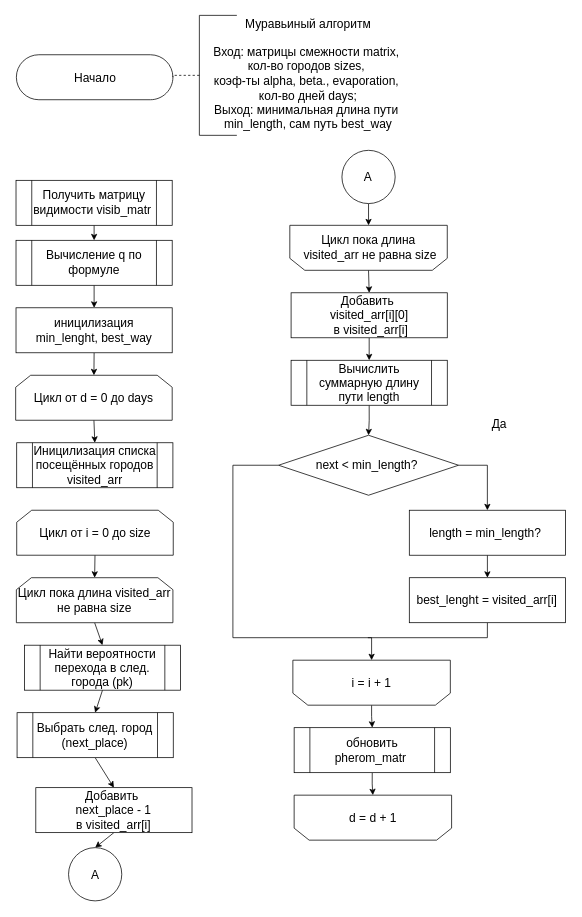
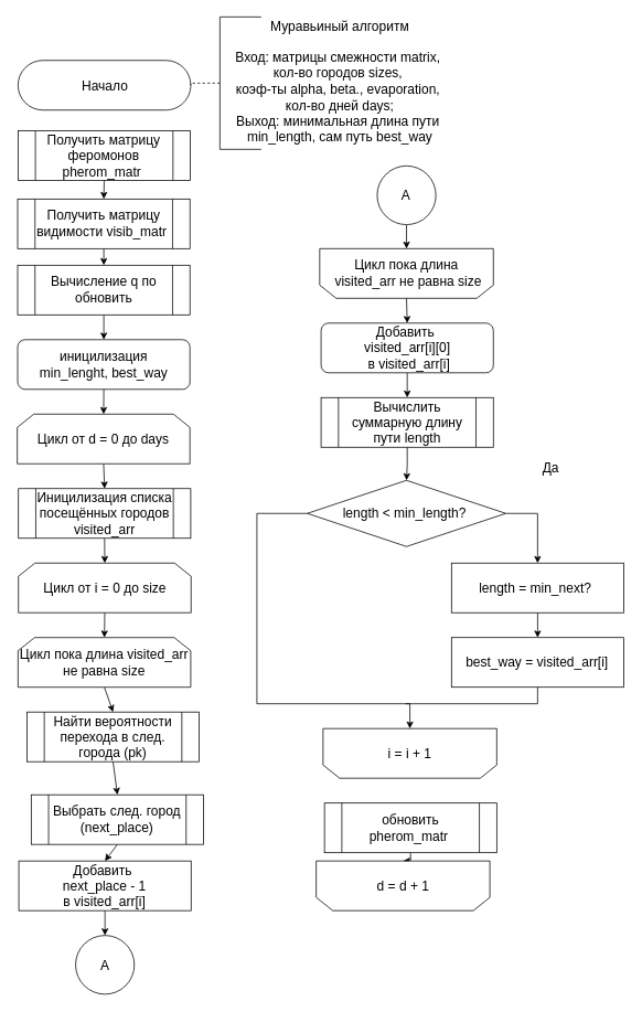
  <mxCell id="0" />
  <mxCell id="1" parent="0" />
  <mxCell id="2" value="&lt;font style=&quot;font-size: 16px&quot;&gt;Начало&lt;/font&gt;" style="html=1;dashed=0;whitespace=wrap;shape=mxgraph.dfd.start" parent="1" vertex="1"><mxGeometry x="21.22" y="72.5" width="208.78" height="60" as="geometry" /></mxCell>
  <mxCell id="3" style="edgeStyle=orthogonalEdgeStyle;rounded=0;orthogonalLoop=1;jettySize=auto;html=1;exitX=0;exitY=0.5;exitDx=0;exitDy=0;exitPerimeter=0;entryX=1;entryY=0.5;entryDx=0;entryDy=0;entryPerimeter=0;dashed=1;endArrow=none;endFill=0;" parent="1" source="4" target="2" edge="1"><mxGeometry relative="1" as="geometry" /></mxCell>
  <mxCell id="4" value="" style="strokeWidth=1;html=1;shape=mxgraph.flowchart.annotation_1;align=left;pointerEvents=1;" parent="1" vertex="1"><mxGeometry x="265.28" width="50" height="160" as="geometry" y="20" /></mxCell>
  <mxCell id="5" value="&lt;div&gt;&lt;span style=&quot;font-size: 16px&quot;&gt;Муравьиный алгоритм&lt;/span&gt;&lt;/div&gt;&lt;div&gt;&lt;span style=&quot;font-size: 16px&quot;&gt;&lt;br&gt;&lt;/span&gt;&lt;/div&gt;&lt;font&gt;&lt;div&gt;&lt;font size=&quot;3&quot;&gt;Вход: матрицы смежности matrix&lt;/font&gt;&lt;span style=&quot;font-size: medium&quot;&gt;,&amp;nbsp;&lt;/span&gt;&lt;br&gt;&lt;/div&gt;&lt;div&gt;&lt;span style=&quot;font-size: medium&quot;&gt;кол-во городов sizes,&amp;nbsp;&lt;/span&gt;&lt;font size=&quot;3&quot;&gt;&lt;br&gt;&lt;/font&gt;&lt;/div&gt;&lt;div&gt;&lt;font size=&quot;3&quot;&gt;коэф-ты alpha, beta&lt;/font&gt;&lt;span style=&quot;font-size: 16px&quot;&gt;., evaporation,&amp;nbsp;&lt;/span&gt;&lt;/div&gt;&lt;div&gt;&lt;span style=&quot;font-size: 16px&quot;&gt;кол-во дней days;&lt;/span&gt;&lt;/div&gt;&lt;div&gt;&lt;span style=&quot;font-size: 16px&quot;&gt;Выход: минимальная длина пути&amp;nbsp;&lt;/span&gt;&lt;/div&gt;&lt;div&gt;&lt;span style=&quot;font-size: 16px&quot;&gt;min_length, сам путь best_way&lt;/span&gt;&lt;/div&gt;&lt;/font&gt;" style="text;html=1;align=center;verticalAlign=middle;resizable=0;points=[];autosize=1;strokeColor=none;fillColor=none;" parent="1" vertex="1"><mxGeometry x="275.28" y="37.5" width="270" height="120" as="geometry" /></mxCell>
  <mxCell id="6" style="edgeStyle=none;html=1;exitX=0.5;exitY=1;exitDx=0;exitDy=0;entryX=0.5;entryY=1;entryDx=0;entryDy=0;" parent="1" source="7" target="31" edge="1"><mxGeometry relative="1" as="geometry" /></mxCell>
  <mxCell id="7" value="A" style="ellipse;whiteSpace=wrap;html=1;aspect=fixed;fontSize=16;" parent="1" vertex="1"><mxGeometry x="455.42" y="200" width="71" height="71" as="geometry" /></mxCell>
+ <mxCell id="8" style="edgeStyle=none;html=1;exitX=0.5;exitY=1;exitDx=0;exitDy=0;entryX=0.5;entryY=0;entryDx=0;entryDy=0;" parent="1" source="9" target="11" edge="1"><mxGeometry relative="1" as="geometry" /></mxCell>
+ <mxCell id="9" value="&lt;span style=&quot;font-size: 16px&quot;&gt;Получить матрицу феромонов pherom_matr&amp;nbsp;&lt;/span&gt;" style="shape=process;whiteSpace=wrap;html=1;backgroundOutline=1;" parent="1" vertex="1"><mxGeometry x="21.22" y="157.5" width="208.31" height="60" as="geometry" /></mxCell>
  <mxCell id="10" style="edgeStyle=none;html=1;exitX=0.5;exitY=1;exitDx=0;exitDy=0;entryX=0.5;entryY=0;entryDx=0;entryDy=0;" parent="1" source="11" target="13" edge="1"><mxGeometry relative="1" as="geometry" /></mxCell>
  <mxCell id="11" value="&lt;span style=&quot;font-size: 16px&quot;&gt;Получить матрицу видимости visib_matr&amp;nbsp;&lt;/span&gt;" style="shape=process;whiteSpace=wrap;html=1;backgroundOutline=1;" parent="1" vertex="1"><mxGeometry x="20.75" y="240" width="208.31" height="60" as="geometry" /></mxCell>
  <mxCell id="12" style="edgeStyle=none;html=1;exitX=0.5;exitY=1;exitDx=0;exitDy=0;entryX=0.5;entryY=0;entryDx=0;entryDy=0;" parent="1" source="13" target="15" edge="1"><mxGeometry relative="1" as="geometry" /></mxCell>
- <mxCell id="13" value="&lt;span style=&quot;font-size: 16px&quot;&gt;Вычисление q по формуле&lt;/span&gt;" style="shape=process;whiteSpace=wrap;html=1;backgroundOutline=1;" parent="1" vertex="1"><mxGeometry x="20.75" y="320" width="208.31" height="60" as="geometry" /></mxCell>
+ <mxCell id="13" value="&lt;span style=&quot;font-size: 16px&quot;&gt;Вычисление q по обновить&lt;/span&gt;" style="shape=process;whiteSpace=wrap;html=1;backgroundOutline=1;" parent="1" vertex="1"><mxGeometry x="20.75" y="320" width="208.31" height="60" as="geometry" /></mxCell>
  <mxCell id="14" style="edgeStyle=none;html=1;exitX=0.5;exitY=1;exitDx=0;exitDy=0;entryX=0.5;entryY=0;entryDx=0;entryDy=0;" parent="1" source="15" target="17" edge="1"><mxGeometry relative="1" as="geometry" /></mxCell>
- <mxCell id="15" value="&lt;font style=&quot;font-size: 16px&quot;&gt;иницилизация &lt;br&gt;min_lenght,&amp;nbsp;best_way&lt;br&gt;&lt;/font&gt;" style="rounded=0;whiteSpace=wrap;html=1;shadow=0;glass=0;sketch=0;strokeWidth=1;gradientColor=none;" parent="1" vertex="1"><mxGeometry x="20.75" y="410" width="208.31" height="60" as="geometry" /></mxCell>
+ <mxCell id="15" value="&lt;font style=&quot;font-size: 16px&quot;&gt;иницилизация &lt;br&gt;min_lenght,&amp;nbsp;best_way&lt;br&gt;&lt;/font&gt;" style="whiteSpace=wrap;html=1;shadow=0;glass=0;sketch=0;strokeWidth=1;gradientColor=none;rounded=1;" parent="1" vertex="1"><mxGeometry x="20.75" y="410" width="208.31" height="60" as="geometry" /></mxCell>
  <mxCell id="16" style="edgeStyle=none;html=1;exitX=0.5;exitY=1;exitDx=0;exitDy=0;entryX=0.5;entryY=0;entryDx=0;entryDy=0;" parent="1" source="17" target="19" edge="1"><mxGeometry relative="1" as="geometry" /></mxCell>
  <mxCell id="17" value="&lt;font style=&quot;font-size: 16px&quot;&gt;Цикл от d = 0 до&amp;nbsp;&lt;span style=&quot;font-size: medium&quot;&gt;days&lt;/span&gt;&lt;br&gt;&lt;/font&gt;" style="shape=loopLimit;whiteSpace=wrap;html=1;strokeWidth=1;" parent="1" vertex="1"><mxGeometry x="20.28" y="500" width="208.78" height="60" as="geometry" /></mxCell>
+ <mxCell id="18" style="edgeStyle=none;html=1;exitX=0.5;exitY=1;exitDx=0;exitDy=0;entryX=0.5;entryY=0;entryDx=0;entryDy=0;" parent="1" source="19" target="21" edge="1"><mxGeometry relative="1" as="geometry" /></mxCell>
  <mxCell id="19" value="&lt;span style=&quot;font-size: 16px&quot;&gt;Иницилизация списка посещённых городов visited_arr&lt;/span&gt;" style="shape=process;whiteSpace=wrap;html=1;backgroundOutline=1;" parent="1" vertex="1"><mxGeometry x="21.69" y="590" width="208.31" height="60" as="geometry" /></mxCell>
  <mxCell id="20" style="edgeStyle=none;html=1;exitX=0.5;exitY=1;exitDx=0;exitDy=0;entryX=0.5;entryY=0;entryDx=0;entryDy=0;" parent="1" source="21" target="23" edge="1"><mxGeometry relative="1" as="geometry" /></mxCell>
  <mxCell id="21" value="&lt;font style=&quot;font-size: 16px&quot;&gt;Цикл от i = 0 до&amp;nbsp;&lt;span style=&quot;font-size: medium&quot;&gt;size&lt;/span&gt;&lt;br&gt;&lt;/font&gt;" style="shape=loopLimit;whiteSpace=wrap;html=1;strokeWidth=1;" parent="1" vertex="1"><mxGeometry x="21.69" y="680" width="208.78" height="60" as="geometry" /></mxCell>
  <mxCell id="22" style="edgeStyle=none;html=1;exitX=0.5;exitY=1;exitDx=0;exitDy=0;entryX=0.5;entryY=0;entryDx=0;entryDy=0;" parent="1" source="23" target="25" edge="1"><mxGeometry relative="1" as="geometry" /></mxCell>
  <mxCell id="23" value="&lt;font style=&quot;font-size: 16px&quot;&gt;Цикл пока длина visited_arr не равна size&lt;br&gt;&lt;/font&gt;" style="shape=loopLimit;whiteSpace=wrap;html=1;strokeWidth=1;" parent="1" vertex="1"><mxGeometry x="21.22" y="770" width="208.78" height="60" as="geometry" /></mxCell>
  <mxCell id="24" style="edgeStyle=none;html=1;exitX=0.5;exitY=1;exitDx=0;exitDy=0;entryX=0.5;entryY=0;entryDx=0;entryDy=0;" parent="1" source="25" target="27" edge="1"><mxGeometry relative="1" as="geometry" /></mxCell>
  <mxCell id="25" value="&lt;span style=&quot;font-size: 16px&quot;&gt;Найти вероятности перехода в след. города (pk)&lt;/span&gt;" style="shape=process;whiteSpace=wrap;html=1;backgroundOutline=1;" parent="1" vertex="1"><mxGeometry x="31.93" y="860" width="208.31" height="60" as="geometry" /></mxCell>
  <mxCell id="26" style="edgeStyle=none;html=1;exitX=0.5;exitY=1;exitDx=0;exitDy=0;entryX=0.5;entryY=0;entryDx=0;entryDy=0;" parent="1" source="27" target="38" edge="1"><mxGeometry relative="1" as="geometry"><mxPoint x="126.315" y="1040" as="targetPoint" /></mxGeometry></mxCell>
- <mxCell id="27" value="&lt;span style=&quot;font-size: 16px&quot;&gt;Выбрать след. город&lt;br&gt;(next_place)&lt;br&gt;&lt;/span&gt;" style="shape=process;whiteSpace=wrap;html=1;backgroundOutline=1;" parent="1" vertex="1"><mxGeometry x="22.16" y="950" width="208.31" height="60" as="geometry" /></mxCell>
+ <mxCell id="27" value="&lt;span style=&quot;font-size: 16px&quot;&gt;Выбрать след. город&lt;br&gt;(next_place)&lt;br&gt;&lt;/span&gt;" style="shape=process;whiteSpace=wrap;html=1;backgroundOutline=1;" parent="1" vertex="1"><mxGeometry x="37.16" y="960" width="208.31" height="60" as="geometry" /></mxCell>
  <mxCell id="28" style="edgeStyle=none;html=1;exitX=0.5;exitY=1;exitDx=0;exitDy=0;entryX=0.5;entryY=0;entryDx=0;entryDy=0;" parent="1" source="38" target="29" edge="1"><mxGeometry relative="1" as="geometry"><mxPoint x="126.315" y="1100" as="sourcePoint" /></mxGeometry></mxCell>
  <mxCell id="29" value="A" style="ellipse;whiteSpace=wrap;html=1;aspect=fixed;fontSize=16;" parent="1" vertex="1"><mxGeometry x="90.81" y="1130" width="71" height="71" as="geometry" /></mxCell>
  <mxCell id="30" style="edgeStyle=none;html=1;exitX=0.5;exitY=0;exitDx=0;exitDy=0;entryX=0.5;entryY=0;entryDx=0;entryDy=0;" parent="1" source="31" target="39" edge="1"><mxGeometry relative="1" as="geometry"><mxPoint x="490.915" y="390" as="targetPoint" /></mxGeometry></mxCell>
  <mxCell id="31" value="&lt;font style=&quot;font-size: 16px&quot;&gt;Цикл пока длина&lt;br&gt;&amp;nbsp;visited_arr не равна size&lt;br&gt;&lt;/font&gt;" style="shape=loopLimit;whiteSpace=wrap;html=1;strokeWidth=1;direction=west;" parent="1" vertex="1"><mxGeometry x="385.92" y="300" width="210" height="60" as="geometry" /></mxCell>
  <mxCell id="32" style="edgeStyle=none;html=1;exitX=0.5;exitY=1;exitDx=0;exitDy=0;entryX=0.5;entryY=0;entryDx=0;entryDy=0;" parent="1" source="39" target="34" edge="1"><mxGeometry relative="1" as="geometry"><mxPoint x="490.915" y="450" as="sourcePoint" /></mxGeometry></mxCell>
  <mxCell id="33" style="edgeStyle=orthogonalEdgeStyle;rounded=0;html=1;exitX=0.5;exitY=1;exitDx=0;exitDy=0;entryX=0.5;entryY=0;entryDx=0;entryDy=0;entryPerimeter=0;" parent="1" source="34" target="37" edge="1"><mxGeometry relative="1" as="geometry" /></mxCell>
  <mxCell id="34" value="&lt;span style=&quot;font-size: 16px&quot;&gt;Вычислить суммарную длину пути length&lt;br&gt;&lt;/span&gt;" style="shape=process;whiteSpace=wrap;html=1;backgroundOutline=1;" parent="1" vertex="1"><mxGeometry x="387.61" y="480" width="208.31" height="60" as="geometry" /></mxCell>
  <mxCell id="35" style="edgeStyle=orthogonalEdgeStyle;html=1;exitX=1;exitY=0.5;exitDx=0;exitDy=0;exitPerimeter=0;rounded=0;" parent="1" source="37" target="41" edge="1"><mxGeometry relative="1" as="geometry" /></mxCell>
  <mxCell id="36" style="edgeStyle=orthogonalEdgeStyle;rounded=0;html=1;exitX=0;exitY=0.5;exitDx=0;exitDy=0;exitPerimeter=0;" parent="1" source="37" target="46" edge="1"><mxGeometry relative="1" as="geometry"><Array as="points"><mxPoint x="310" y="620" /><mxPoint x="310" y="850" /><mxPoint x="495" y="850" /></Array></mxGeometry></mxCell>
- <mxCell id="37" value="&lt;span style=&quot;font-size: 16px&quot;&gt;next &amp;lt; min_length?&amp;nbsp;&lt;/span&gt;&lt;span style=&quot;font-size: 16px&quot;&gt;&lt;br&gt;&lt;/span&gt;" style="strokeWidth=1;html=1;shape=mxgraph.flowchart.decision;whiteSpace=wrap;rounded=1;shadow=0;glass=0;sketch=0;gradientColor=none;" parent="1" vertex="1"><mxGeometry x="370.92" y="580" width="240" height="80" as="geometry" /></mxCell>
- <mxCell id="38" value="&lt;font style=&quot;font-size: 16px&quot;&gt;Добавить&amp;nbsp;&lt;br&gt;next_place - 1 &lt;br&gt;в&amp;nbsp;visited_arr[i]&lt;br&gt;&lt;/font&gt;" style="rounded=0;whiteSpace=wrap;html=1;shadow=0;glass=0;sketch=0;strokeWidth=1;gradientColor=none;" parent="1" vertex="1"><mxGeometry x="47.16" y="1050" width="208.31" height="60" as="geometry" /></mxCell>
- <mxCell id="39" value="&lt;font style=&quot;font-size: 16px&quot;&gt;Добавить&amp;nbsp;&lt;br&gt;visited_arr[i][0]&lt;br&gt;&amp;nbsp;в&amp;nbsp;visited_arr[i]&lt;br&gt;&lt;/font&gt;" style="rounded=0;whiteSpace=wrap;html=1;shadow=0;glass=0;sketch=0;strokeWidth=1;gradientColor=none;" parent="1" vertex="1"><mxGeometry x="387.61" y="390" width="208.31" height="60" as="geometry" /></mxCell>
+ <mxCell id="37" value="&lt;span style=&quot;font-size: 16px&quot;&gt;length &amp;lt; min_length?&amp;nbsp;&lt;/span&gt;&lt;span style=&quot;font-size: 16px&quot;&gt;&lt;br&gt;&lt;/span&gt;" style="strokeWidth=1;html=1;shape=mxgraph.flowchart.decision;whiteSpace=wrap;rounded=1;shadow=0;glass=0;sketch=0;gradientColor=none;" parent="1" vertex="1"><mxGeometry x="370.92" y="580" width="240" height="80" as="geometry" /></mxCell>
+ <mxCell id="38" value="&lt;font style=&quot;font-size: 16px&quot;&gt;Добавить&amp;nbsp;&lt;br&gt;next_place - 1 &lt;br&gt;в&amp;nbsp;visited_arr[i]&lt;br&gt;&lt;/font&gt;" style="rounded=0;whiteSpace=wrap;html=1;shadow=0;glass=0;sketch=0;strokeWidth=1;gradientColor=none;" parent="1" vertex="1"><mxGeometry x="22.16" y="1040" width="208.31" height="60" as="geometry" /></mxCell>
+ <mxCell id="39" value="&lt;font style=&quot;font-size: 16px&quot;&gt;Добавить&amp;nbsp;&lt;br&gt;visited_arr[i][0]&lt;br&gt;&amp;nbsp;в&amp;nbsp;visited_arr[i]&lt;br&gt;&lt;/font&gt;" style="whiteSpace=wrap;html=1;shadow=0;glass=0;sketch=0;strokeWidth=1;gradientColor=none;rounded=1;" parent="1" vertex="1"><mxGeometry x="387.61" y="390" width="208.31" height="60" as="geometry" /></mxCell>
  <mxCell id="40" style="edgeStyle=orthogonalEdgeStyle;rounded=0;html=1;exitX=0.5;exitY=1;exitDx=0;exitDy=0;entryX=0.5;entryY=0;entryDx=0;entryDy=0;" parent="1" source="41" target="43" edge="1"><mxGeometry relative="1" as="geometry" /></mxCell>
- <mxCell id="41" value="&lt;font style=&quot;font-size: 16px&quot;&gt;length = min_length?&amp;nbsp;&lt;br&gt;&lt;/font&gt;" style="rounded=0;whiteSpace=wrap;html=1;shadow=0;glass=0;sketch=0;strokeWidth=1;gradientColor=none;" parent="1" vertex="1"><mxGeometry x="545.28" y="680" width="208.31" height="60" as="geometry" /></mxCell>
+ <mxCell id="41" value="&lt;font style=&quot;font-size: 16px&quot;&gt;length = min_next?&amp;nbsp;&lt;br&gt;&lt;/font&gt;" style="rounded=0;whiteSpace=wrap;html=1;shadow=0;glass=0;sketch=0;strokeWidth=1;gradientColor=none;" parent="1" vertex="1"><mxGeometry x="545.28" y="680" width="208.31" height="60" as="geometry" /></mxCell>
  <mxCell id="42" style="edgeStyle=orthogonalEdgeStyle;rounded=0;html=1;exitX=0.5;exitY=1;exitDx=0;exitDy=0;endArrow=none;endFill=0;" parent="1" source="43" edge="1"><mxGeometry relative="1" as="geometry"><mxPoint x="490" y="850" as="targetPoint" /><Array as="points"><mxPoint x="649" y="850" /></Array></mxGeometry></mxCell>
- <mxCell id="43" value="&lt;font style=&quot;font-size: 16px&quot;&gt;best_lenght = visited_arr[i]&lt;br&gt;&lt;/font&gt;" style="rounded=0;whiteSpace=wrap;html=1;shadow=0;glass=0;sketch=0;strokeWidth=1;gradientColor=none;" parent="1" vertex="1"><mxGeometry x="545.28" y="770" width="208.31" height="60" as="geometry" /></mxCell>
+ <mxCell id="43" value="&lt;font style=&quot;font-size: 16px&quot;&gt;best_way = visited_arr[i]&lt;br&gt;&lt;/font&gt;" style="rounded=0;whiteSpace=wrap;html=1;shadow=0;glass=0;sketch=0;strokeWidth=1;gradientColor=none;" parent="1" vertex="1"><mxGeometry x="545.28" y="770" width="208.31" height="60" as="geometry" /></mxCell>
  <mxCell id="44" value="&lt;font style=&quot;font-size: 16px&quot;&gt;Да&lt;/font&gt;" style="text;html=1;align=center;verticalAlign=middle;resizable=0;points=[];autosize=1;strokeColor=none;" parent="1" vertex="1"><mxGeometry x="650" y="555" width="30" height="20" as="geometry" /></mxCell>
- <mxCell id="45" style="edgeStyle=orthogonalEdgeStyle;rounded=0;html=1;exitX=0.5;exitY=0;exitDx=0;exitDy=0;entryX=0.5;entryY=0;entryDx=0;entryDy=0;endArrow=classic;endFill=1;" parent="1" source="46" target="48" edge="1"><mxGeometry relative="1" as="geometry" /></mxCell>
  <mxCell id="46" value="&lt;font style=&quot;font-size: 16px&quot;&gt;i = i + 1&lt;br&gt;&lt;/font&gt;" style="shape=loopLimit;whiteSpace=wrap;html=1;strokeWidth=1;direction=west;" parent="1" vertex="1"><mxGeometry x="390" y="880" width="210" height="60" as="geometry" /></mxCell>
  <mxCell id="47" style="edgeStyle=orthogonalEdgeStyle;rounded=0;html=1;exitX=0.5;exitY=1;exitDx=0;exitDy=0;endArrow=classic;endFill=1;" parent="1" source="48" target="49" edge="1"><mxGeometry relative="1" as="geometry" /></mxCell>
  <mxCell id="48" value="&lt;font size=&quot;3&quot;&gt;обновить&lt;br&gt;&lt;/font&gt;&lt;span style=&quot;font-size: 16px&quot;&gt;&amp;nbsp;pherom_matr&amp;nbsp;&lt;/span&gt;&lt;font size=&quot;3&quot;&gt;&amp;nbsp;&lt;/font&gt;" style="shape=process;whiteSpace=wrap;html=1;backgroundOutline=1;" parent="1" vertex="1"><mxGeometry x="391.69" y="970" width="208.31" height="60" as="geometry" /></mxCell>
- <mxCell id="49" value="&lt;font style=&quot;font-size: 16px&quot;&gt;d = d + 1&lt;br&gt;&lt;/font&gt;" style="shape=loopLimit;whiteSpace=wrap;html=1;strokeWidth=1;direction=west;" parent="1" vertex="1"><mxGeometry x="391.69" y="1060" width="210" height="60" as="geometry" /></mxCell>
+ <mxCell id="49" value="&lt;font style=&quot;font-size: 16px&quot;&gt;d = d + 1&lt;br&gt;&lt;/font&gt;" style="shape=loopLimit;whiteSpace=wrap;html=1;strokeWidth=1;direction=west;" parent="1" vertex="1"><mxGeometry x="381.69" y="1040" width="210" height="60" as="geometry" /></mxCell>
